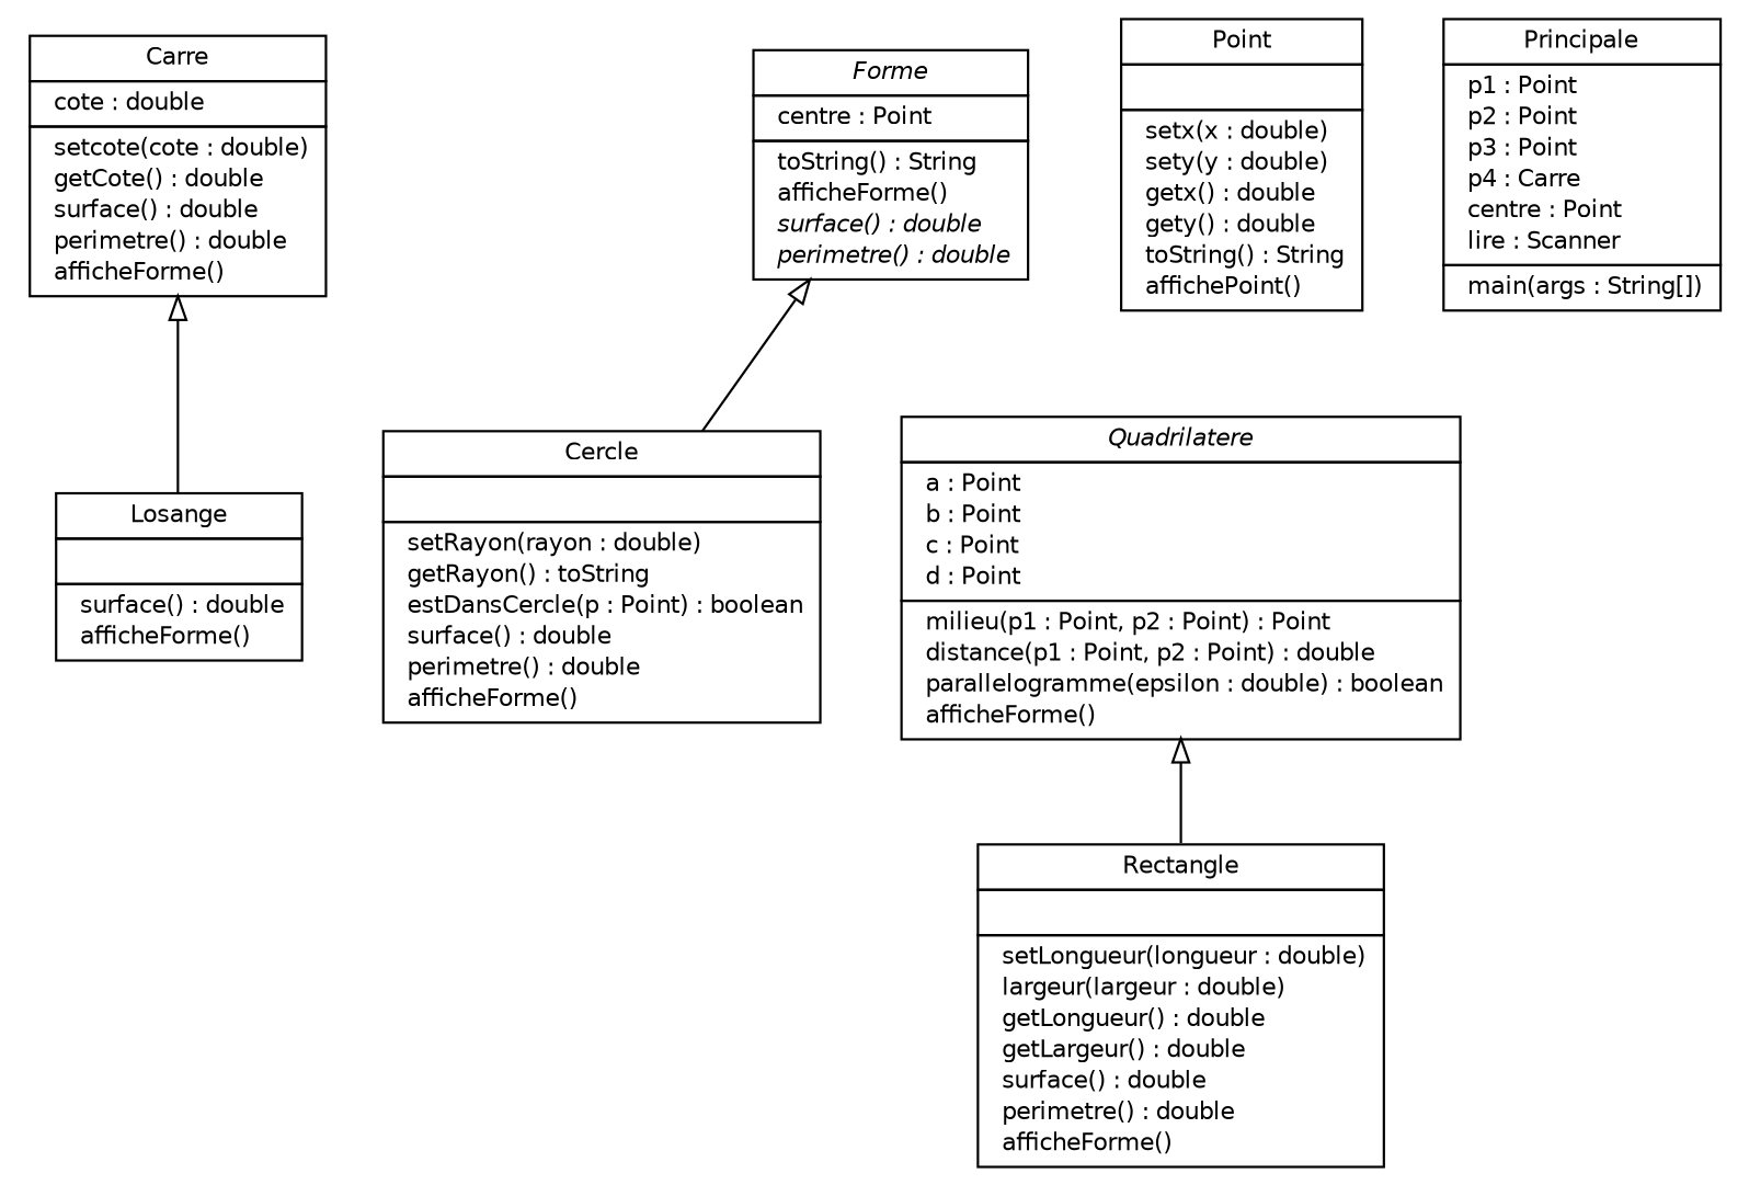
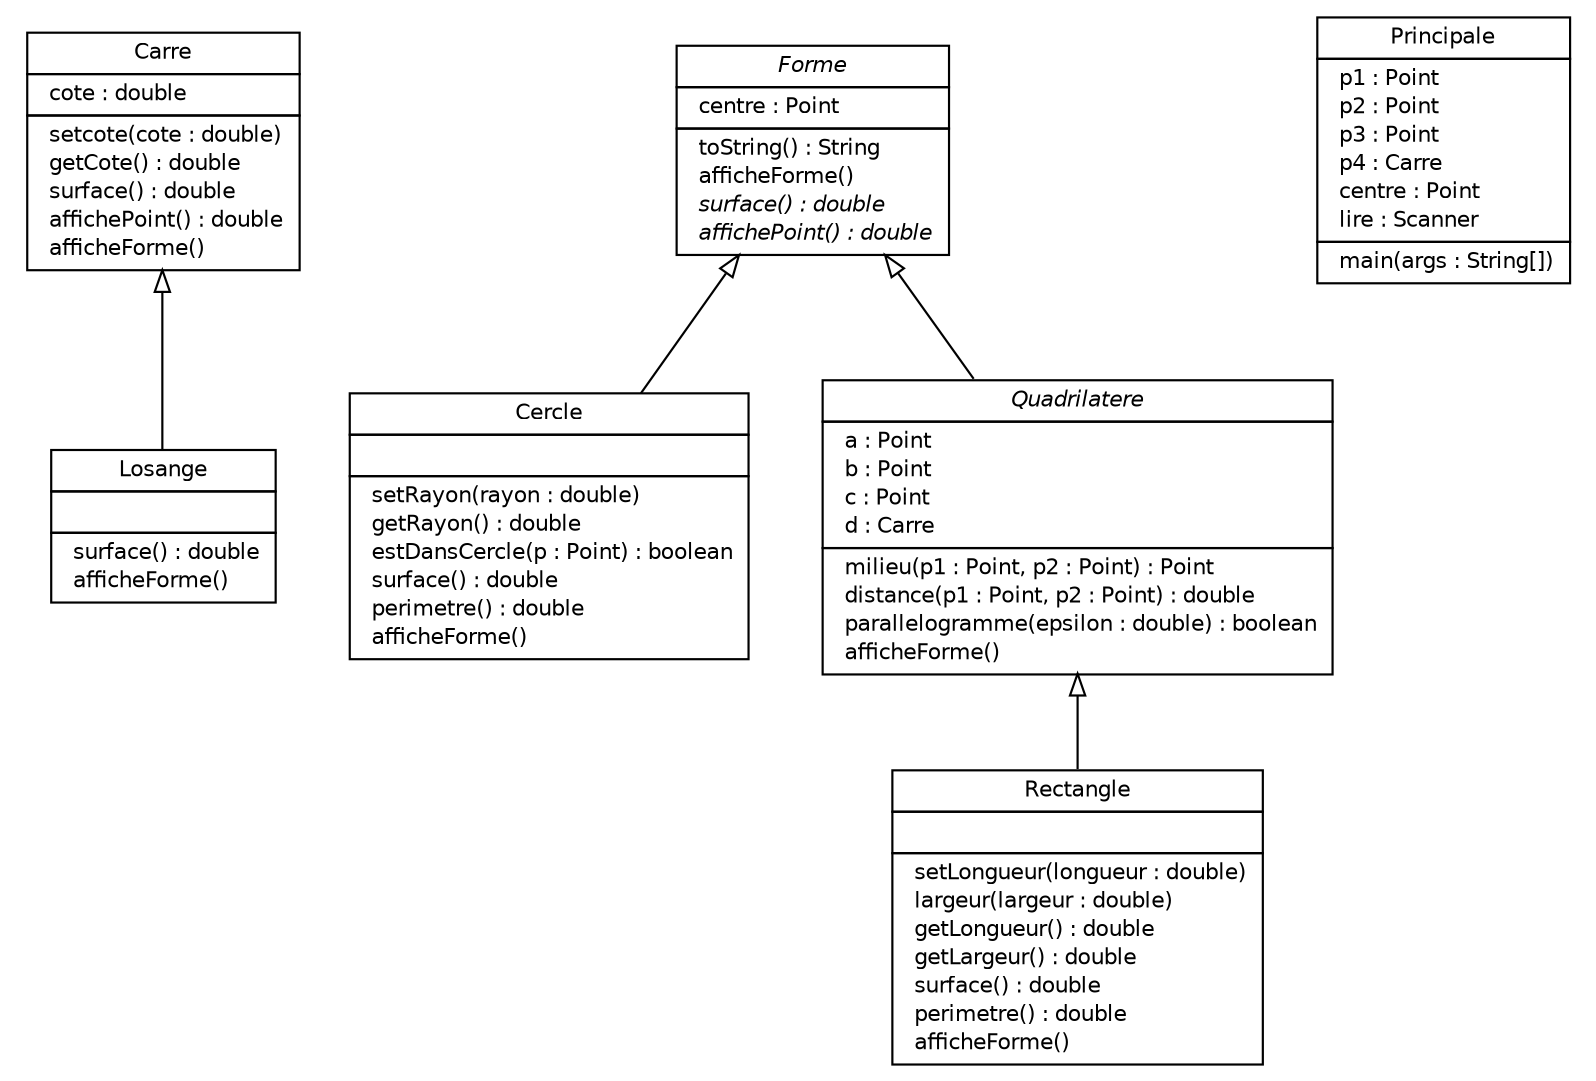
  digraph {
    nodesep=0.25
    ranksep=0.5
    node [fontcolor=black fontname=Helvetica fontsize=10.0 shape=plaintext]
    edge [arrowtail=empty dir=back fontname=Helvetica fontsize=10 headport=p labelfontname=Helvetica labelfontsize=10 tailport=p]
-   n1 [label=<<table title="Carre" border="0" cellborder="1" cellspacing="0" cellpadding="2" port="p"> 		<tr><td><table border="0" cellspacing="0" cellpadding="1"> <tr><td align="center" balign="center"> Carre </td></tr> 		</table></td></tr> 		<tr><td><table border="0" cellspacing="0" cellpadding="1"> <tr><td align="left" balign="left">  cote : double </td></tr> 		</table></td></tr> 		<tr><td><table border="0" cellspacing="0" cellpadding="1"> <tr><td align="left" balign="left">  setcote(cote : double) </td></tr> <tr><td align="left" balign="left">  getCote() : double </td></tr> <tr><td align="left" balign="left">  surface() : double </td></tr> <tr><td align="left" balign="left">  perimetre() : double </td></tr> <tr><td align="left" balign="left">  afficheForme() </td></tr> 		</table></td></tr> 		</table>>]
+   n1 [label=<<table title="Carre" border="0" cellborder="1" cellspacing="0" cellpadding="2" port="p"> 		<tr><td><table border="0" cellspacing="0" cellpadding="1"> <tr><td align="center" balign="center"> Carre </td></tr> 		</table></td></tr> 		<tr><td><table border="0" cellspacing="0" cellpadding="1"> <tr><td align="left" balign="left">  cote : double </td></tr> 		</table></td></tr> 		<tr><td><table border="0" cellspacing="0" cellpadding="1"> <tr><td align="left" balign="left">  setcote(cote : double) </td></tr> <tr><td align="left" balign="left">  getCote() : double </td></tr> <tr><td align="left" balign="left">  surface() : double </td></tr> <tr><td align="left" balign="left">  affichePoint() : double </td></tr> <tr><td align="left" balign="left">  afficheForme() </td></tr> 		</table></td></tr> 		</table>>]
    n2 [label=<<table title="Losange" border="0" cellborder="1" cellspacing="0" cellpadding="2" port="p"> 		<tr><td><table border="0" cellspacing="0" cellpadding="1"> <tr><td align="center" balign="center"> Losange </td></tr> 		</table></td></tr> 		<tr><td><table border="0" cellspacing="0" cellpadding="1"> <tr><td align="left" balign="left">  </td></tr> 		</table></td></tr> 		<tr><td><table border="0" cellspacing="0" cellpadding="1"> <tr><td align="left" balign="left">  surface() : double </td></tr> <tr><td align="left" balign="left">  afficheForme() </td></tr> 		</table></td></tr> 		</table>>]
-   n3 [label=<<table title="Cercle" border="0" cellborder="1" cellspacing="0" cellpadding="2" port="p"> 		<tr><td><table border="0" cellspacing="0" cellpadding="1"> <tr><td align="center" balign="center"> Cercle </td></tr> 		</table></td></tr> 		<tr><td><table border="0" cellspacing="0" cellpadding="1"> <tr><td align="left" balign="left">  </td></tr> 		</table></td></tr> 		<tr><td><table border="0" cellspacing="0" cellpadding="1"> <tr><td align="left" balign="left">  setRayon(rayon : double) </td></tr> <tr><td align="left" balign="left">  getRayon() : toString </td></tr> <tr><td align="left" balign="left">  estDansCercle(p : Point) : boolean </td></tr> <tr><td align="left" balign="left">  surface() : double </td></tr> <tr><td align="left" balign="left">  perimetre() : double </td></tr> <tr><td align="left" balign="left">  afficheForme() </td></tr> 		</table></td></tr> 		</table>>]
-   n4 [label=<<table title="Forme" border="0" cellborder="1" cellspacing="0" cellpadding="2" port="p"> 		<tr><td><table border="0" cellspacing="0" cellpadding="1"> <tr><td align="center" balign="center"><font face="Helvetica-Oblique"> Forme </font></td></tr> 		</table></td></tr> 		<tr><td><table border="0" cellspacing="0" cellpadding="1"> <tr><td align="left" balign="left">  centre : Point </td></tr> 		</table></td></tr> 		<tr><td><table border="0" cellspacing="0" cellpadding="1"> <tr><td align="left" balign="left">  toString() : String </td></tr> <tr><td align="left" balign="left">  afficheForme() </td></tr> <tr><td align="left" balign="left"><font face="Helvetica-Oblique" point-size="10.0">  surface() : double </font></td></tr> <tr><td align="left" balign="left"><font face="Helvetica-Oblique" point-size="10.0">  perimetre() : double </font></td></tr> 		</table></td></tr> 		</table>>]
-   n5 [label=<<table title="Quadrilatere" border="0" cellborder="1" cellspacing="0" cellpadding="2" port="p"> 		<tr><td><table border="0" cellspacing="0" cellpadding="1"> <tr><td align="center" balign="center"><font face="Helvetica-Oblique"> Quadrilatere </font></td></tr> 		</table></td></tr> 		<tr><td><table border="0" cellspacing="0" cellpadding="1"> <tr><td align="left" balign="left">  a : Point </td></tr> <tr><td align="left" balign="left">  b : Point </td></tr> <tr><td align="left" balign="left">  c : Point </td></tr> <tr><td align="left" balign="left">  d : Point </td></tr> 		</table></td></tr> 		<tr><td><table border="0" cellspacing="0" cellpadding="1"> <tr><td align="left" balign="left">  milieu(p1 : Point, p2 : Point) : Point </td></tr> <tr><td align="left" balign="left">  distance(p1 : Point, p2 : Point) : double </td></tr> <tr><td align="left" balign="left">  parallelogramme(epsilon : double) : boolean </td></tr> <tr><td align="left" balign="left">  afficheForme() </td></tr> 		</table></td></tr> 		</table>>]
+   n3 [label=<<table title="Cercle" border="0" cellborder="1" cellspacing="0" cellpadding="2" port="p"> 		<tr><td><table border="0" cellspacing="0" cellpadding="1"> <tr><td align="center" balign="center"> Cercle </td></tr> 		</table></td></tr> 		<tr><td><table border="0" cellspacing="0" cellpadding="1"> <tr><td align="left" balign="left">  </td></tr> 		</table></td></tr> 		<tr><td><table border="0" cellspacing="0" cellpadding="1"> <tr><td align="left" balign="left">  setRayon(rayon : double) </td></tr> <tr><td align="left" balign="left">  getRayon() : double </td></tr> <tr><td align="left" balign="left">  estDansCercle(p : Point) : boolean </td></tr> <tr><td align="left" balign="left">  surface() : double </td></tr> <tr><td align="left" balign="left">  perimetre() : double </td></tr> <tr><td align="left" balign="left">  afficheForme() </td></tr> 		</table></td></tr> 		</table>>]
+   n4 [label=<<table title="Forme" border="0" cellborder="1" cellspacing="0" cellpadding="2" port="p"> 		<tr><td><table border="0" cellspacing="0" cellpadding="1"> <tr><td align="center" balign="center"><font face="Helvetica-Oblique"> Forme </font></td></tr> 		</table></td></tr> 		<tr><td><table border="0" cellspacing="0" cellpadding="1"> <tr><td align="left" balign="left">  centre : Point </td></tr> 		</table></td></tr> 		<tr><td><table border="0" cellspacing="0" cellpadding="1"> <tr><td align="left" balign="left">  toString() : String </td></tr> <tr><td align="left" balign="left">  afficheForme() </td></tr> <tr><td align="left" balign="left"><font face="Helvetica-Oblique" point-size="10.0">  surface() : double </font></td></tr> <tr><td align="left" balign="left"><font face="Helvetica-Oblique" point-size="10.0">  affichePoint() : double </font></td></tr> 		</table></td></tr> 		</table>>]
+   n5 [label=<<table title="Quadrilatere" border="0" cellborder="1" cellspacing="0" cellpadding="2" port="p"> 		<tr><td><table border="0" cellspacing="0" cellpadding="1"> <tr><td align="center" balign="center"><font face="Helvetica-Oblique"> Quadrilatere </font></td></tr> 		</table></td></tr> 		<tr><td><table border="0" cellspacing="0" cellpadding="1"> <tr><td align="left" balign="left">  a : Point </td></tr> <tr><td align="left" balign="left">  b : Point </td></tr> <tr><td align="left" balign="left">  c : Point </td></tr> <tr><td align="left" balign="left">  d : Carre </td></tr> 		</table></td></tr> 		<tr><td><table border="0" cellspacing="0" cellpadding="1"> <tr><td align="left" balign="left">  milieu(p1 : Point, p2 : Point) : Point </td></tr> <tr><td align="left" balign="left">  distance(p1 : Point, p2 : Point) : double </td></tr> <tr><td align="left" balign="left">  parallelogramme(epsilon : double) : boolean </td></tr> <tr><td align="left" balign="left">  afficheForme() </td></tr> 		</table></td></tr> 		</table>>]
    n6 [label=<<table title="Rectangle" border="0" cellborder="1" cellspacing="0" cellpadding="2" port="p"> 		<tr><td><table border="0" cellspacing="0" cellpadding="1"> <tr><td align="center" balign="center"> Rectangle </td></tr> 		</table></td></tr> 		<tr><td><table border="0" cellspacing="0" cellpadding="1"> <tr><td align="left" balign="left">  </td></tr> 		</table></td></tr> 		<tr><td><table border="0" cellspacing="0" cellpadding="1"> <tr><td align="left" balign="left">  setLongueur(longueur : double) </td></tr> <tr><td align="left" balign="left">  largeur(largeur : double) </td></tr> <tr><td align="left" balign="left">  getLongueur() : double </td></tr> <tr><td align="left" balign="left">  getLargeur() : double </td></tr> <tr><td align="left" balign="left">  surface() : double </td></tr> <tr><td align="left" balign="left">  perimetre() : double </td></tr> <tr><td align="left" balign="left">  afficheForme() </td></tr> 		</table></td></tr> 		</table>>]
-   n7 [label=<<table title="Point" border="0" cellborder="1" cellspacing="0" cellpadding="2" port="p"> 		<tr><td><table border="0" cellspacing="0" cellpadding="1"> <tr><td align="center" balign="center"> Point </td></tr> 		</table></td></tr> 		<tr><td><table border="0" cellspacing="0" cellpadding="1"> <tr><td align="left" balign="left">  </td></tr> 		</table></td></tr> 		<tr><td><table border="0" cellspacing="0" cellpadding="1"> <tr><td align="left" balign="left">  setx(x : double) </td></tr> <tr><td align="left" balign="left">  sety(y : double) </td></tr> <tr><td align="left" balign="left">  getx() : double </td></tr> <tr><td align="left" balign="left">  gety() : double </td></tr> <tr><td align="left" balign="left">  toString() : String </td></tr> <tr><td align="left" balign="left">  affichePoint() </td></tr> 		</table></td></tr> 		</table>>]
    n8 [label=<<table title="Principale" border="0" cellborder="1" cellspacing="0" cellpadding="2" port="p"> 		<tr><td><table border="0" cellspacing="0" cellpadding="1"> <tr><td align="center" balign="center"> Principale </td></tr> 		</table></td></tr> 		<tr><td><table border="0" cellspacing="0" cellpadding="1"> <tr><td align="left" balign="left">  p1 : Point </td></tr> <tr><td align="left" balign="left">  p2 : Point </td></tr> <tr><td align="left" balign="left">  p3 : Point </td></tr> <tr><td align="left" balign="left">  p4 : Carre </td></tr> <tr><td align="left" balign="left">  centre : Point </td></tr> <tr><td align="left" balign="left">  lire : Scanner </td></tr> 		</table></td></tr> 		<tr><td><table border="0" cellspacing="0" cellpadding="1"> <tr><td align="left" balign="left">  main(args : String[]) </td></tr> 		</table></td></tr> 		</table>>]
    n1 -> n2
    n4 -> n3
+   n4 -> n5
    n5 -> n6
  }
